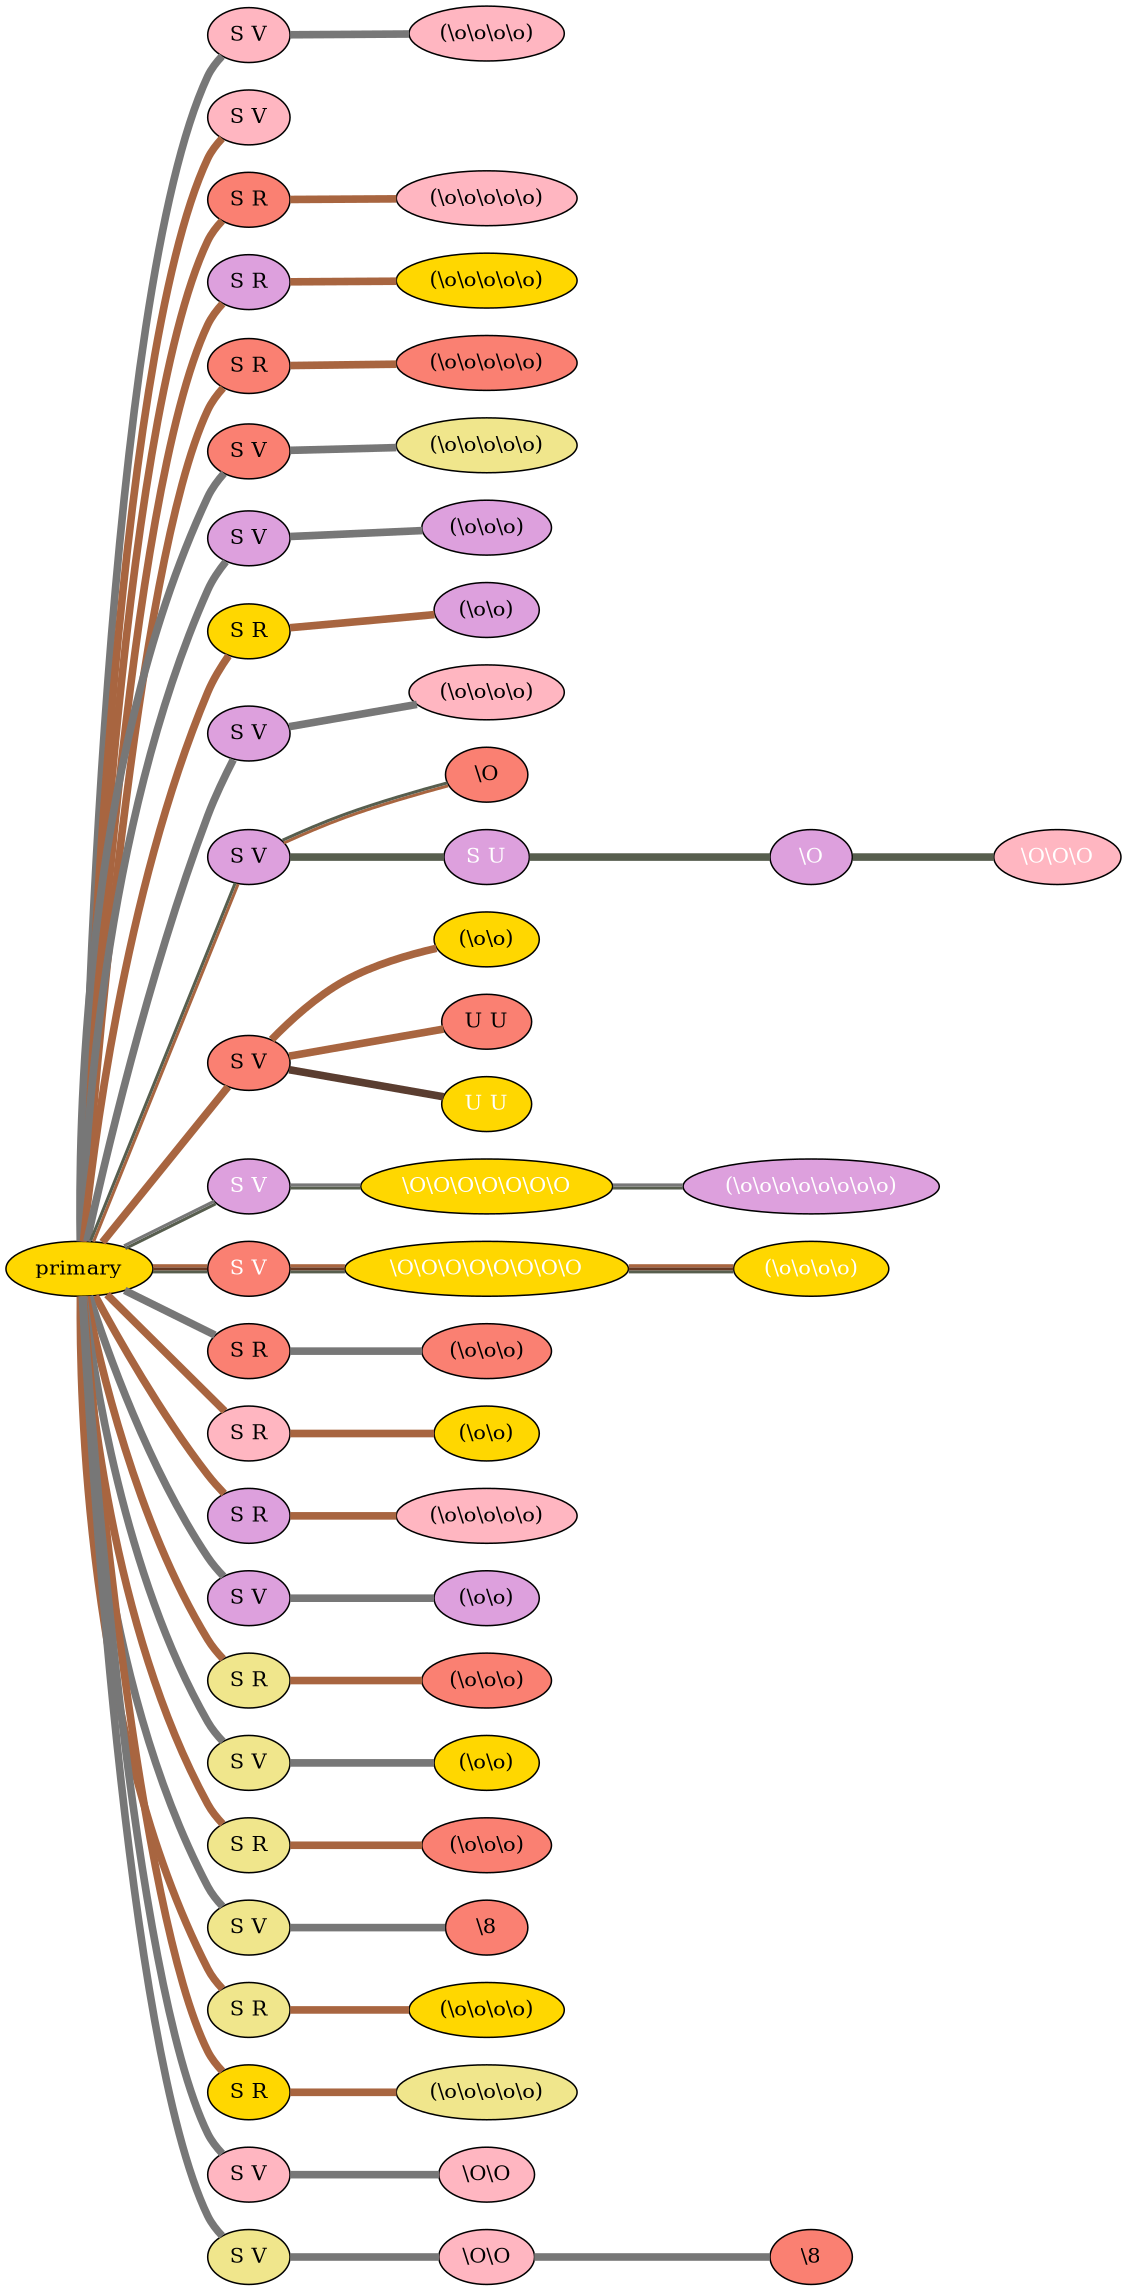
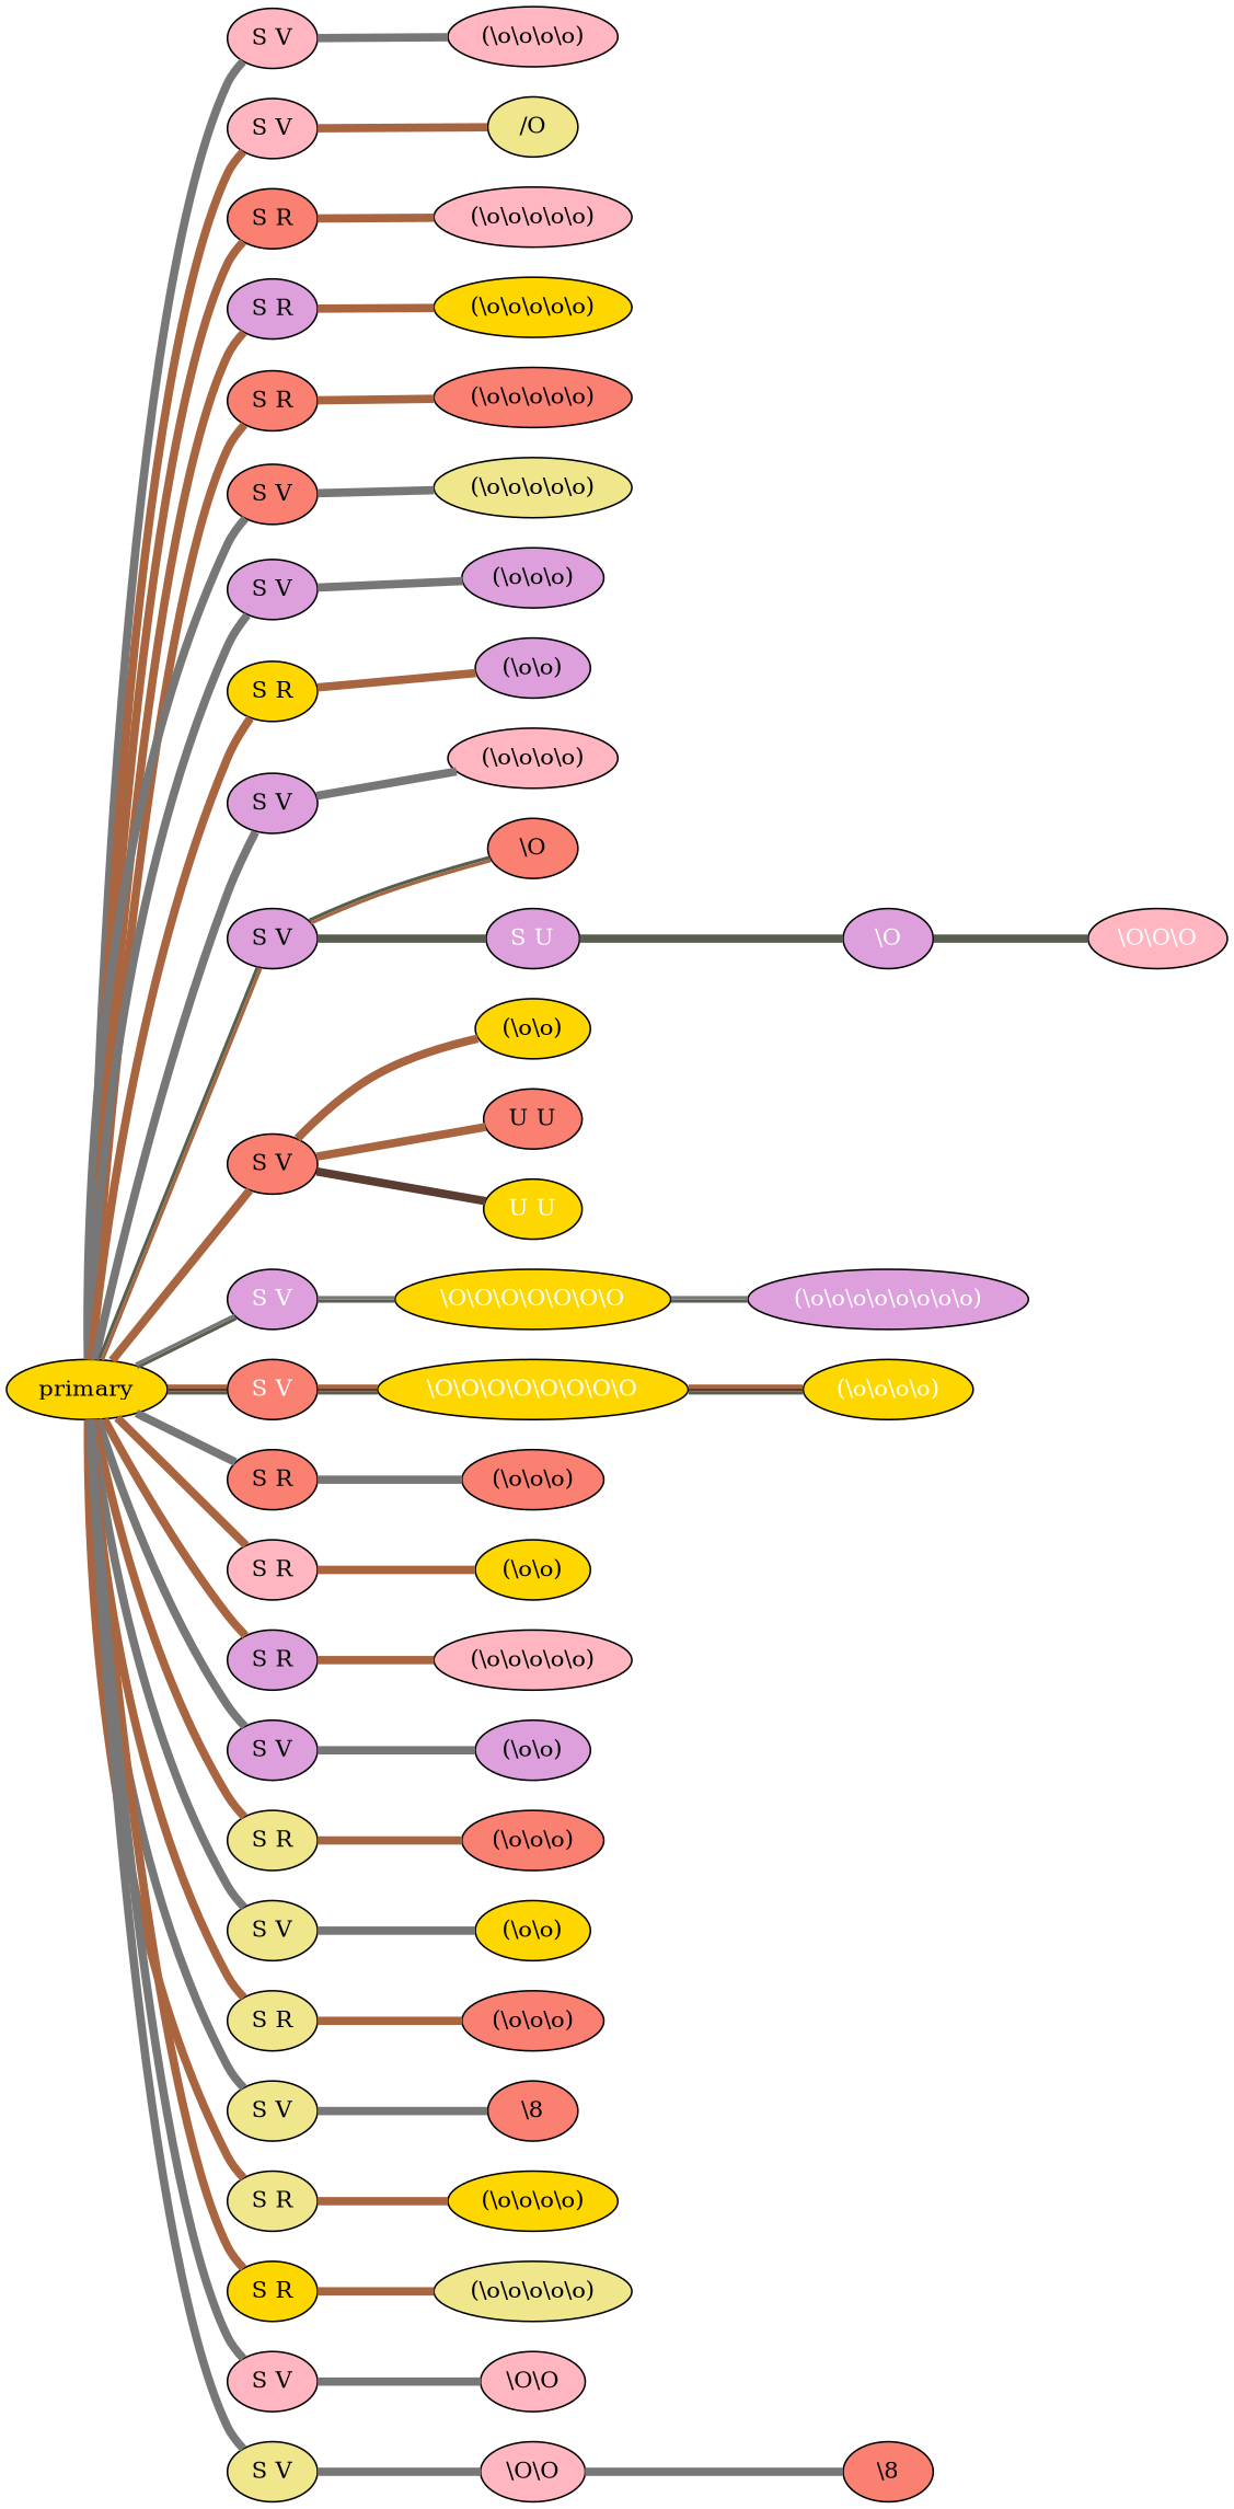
  graph {
    rankdir=LR
    node [fillcolor=salmon fontcolor="#000000" qtype=knot_node style=filled]
    edge [color="#A86540" penwidth=5 qtype=knot_link style=bold]
    n1 [fillcolor=lightpink label="S V" pendant_attach=V pendant_colors="#777777" pendant_length=36.0 pendant_ply=S qtype=pendant_node]
    n2 [fillcolor=lightpink knot_position=16.0 knot_spin=Z knot_type=L knot_value=4 label="(\\o\\o\\o\\o)"]
    primary [fillcolor=gold fontcolor="" qtype=""]
    n4 [fillcolor=lightpink label="S V" pendant_attach=V pendant_colors="#A86540" pendant_length=25.5 pendant_ply=S qtype=pendant_node]
    n5 [label="S R" pendant_attach=R pendant_colors="#A86540" pendant_length=23.0 pendant_ply=S qtype=pendant_node]
    n6 [fillcolor=plum label="S R" pendant_attach=R pendant_colors="#A86540" pendant_length=24.0 pendant_ply=S qtype=pendant_node]
    n7 [label="S R" pendant_attach=R pendant_colors="#A86540" pendant_length=22.5 pendant_ply=S qtype=pendant_node]
    n8 [label="S V" pendant_attach=V pendant_colors="#777777" pendant_length=19.0 pendant_ply=S qtype=pendant_node]
    n9 [fillcolor=plum label="S V" pendant_attach=V pendant_colors="#777777" pendant_length=20.0 pendant_ply=S qtype=pendant_node]
    n10 [fillcolor=gold label="S R" pendant_attach=R pendant_colors="#A86540" pendant_length=22.0 pendant_ply=S qtype=pendant_node]
    n11 [fillcolor=plum label="S V" pendant_attach=V pendant_colors="#777777" pendant_length=22.5 pendant_ply=S qtype=pendant_node]
    n12 [fillcolor=plum label="S V" pendant_attach=V pendant_colors="#A86540:#575E4E" pendant_length=28.5 pendant_ply=S qtype=pendant_node]
    n13 [label="S V" pendant_attach=V pendant_colors="#A86540" pendant_length=45.5 pendant_ply=S qtype=pendant_node]
    n14 [fillcolor=plum fontcolor="#ffffff" label="S V" pendant_attach=V pendant_colors="#575E4E:#777777" pendant_length=40.0 pendant_ply=S qtype=pendant_node]
    n15 [fontcolor="#ffffff" label="S V" pendant_attach=V pendant_colors="#575E4E:#673923:#A86540" pendant_length=30.0 pendant_ply=S qtype=pendant_node]
    n16 [label="S R" pendant_attach=R pendant_colors="#777777" pendant_length=40.0 pendant_ply=S qtype=pendant_node]
    n17 [fillcolor=lightpink label="S R" pendant_attach=R pendant_colors="#A86540" pendant_length=26.5 pendant_ply=S qtype=pendant_node]
    n18 [fillcolor=plum label="S R" pendant_attach=R pendant_colors="#A86540" pendant_length=18.5 pendant_ply=S qtype=pendant_node]
    n19 [fillcolor=plum label="S V" pendant_attach=V pendant_colors="#777777" pendant_length=23.0 pendant_ply=S qtype=pendant_node]
    n20 [fillcolor=khaki label="S R" pendant_attach=R pendant_colors="#A86540" pendant_length=21.0 pendant_ply=S qtype=pendant_node]
    n21 [fillcolor=khaki label="S V" pendant_attach=V pendant_colors="#777777" pendant_length=23.0 pendant_ply=S qtype=pendant_node]
    n22 [fillcolor=khaki label="S R" pendant_attach=R pendant_colors="#A86540" pendant_length=20.0 pendant_ply=S qtype=pendant_node]
    n23 [fillcolor=khaki label="S V" pendant_attach=V pendant_colors="#777777" pendant_length=22.5 pendant_ply=S qtype=pendant_node]
    n24 [fillcolor=khaki label="S R" pendant_attach=R pendant_colors="#A86540" pendant_length=20.0 pendant_ply=S qtype=pendant_node]
    n25 [fillcolor=gold label="S R" pendant_attach=R pendant_colors="#A86540" pendant_length=17.0 pendant_ply=S qtype=pendant_node]
    n26 [fillcolor=lightpink label="S V" pendant_attach=V pendant_colors="#777777" pendant_length=21.5 pendant_ply=S qtype=pendant_node]
    n27 [fillcolor=khaki label="S V" pendant_attach=V pendant_colors="#777777" pendant_length=20.0 pendant_ply=S qtype=pendant_node]
+   n28 [fillcolor=khaki knot_position=15.0 knot_spin=S knot_type=S knot_value=1 label="/O"]
    n29 [fillcolor=lightpink knot_position=10.5 knot_spin=Z knot_type=L knot_value=5 label="(\\o\\o\\o\\o\\o)"]
    n30 [fillcolor=gold knot_position=11.0 knot_spin=Z knot_type=L knot_value=5 label="(\\o\\o\\o\\o\\o)"]
    n31 [knot_position=11.5 knot_spin=Z knot_type=L knot_value=5 label="(\\o\\o\\o\\o\\o)"]
    n32 [fillcolor=khaki knot_position=12.0 knot_spin=Z knot_type=L knot_value=5 label="(\\o\\o\\o\\o\\o)"]
    n33 [fillcolor=plum knot_position=12.0 knot_spin=Z knot_type=L knot_value=3 label="(\\o\\o\\o)"]
    n34 [fillcolor=plum knot_position=12.5 knot_spin=Z knot_type=L knot_value=2 label="(\\o\\o)"]
    n35 [fillcolor=lightpink knot_position=11.5 knot_spin=Z knot_type=L knot_value=4 label="(\\o\\o\\o\\o)"]
    n36 [knot_position=1.5 knot_spin=Z knot_type=S knot_value=1 label="\\O"]
    n37 [fillcolor=plum fontcolor="#ffffff" label="S U" pendant_attach=U pendant_colors="#575E4E" pendant_length=8.5 pendant_ply=S qtype=pendant_node]
    n38 [fillcolor=plum fontcolor="#ffffff" knot_position=1.5 knot_spin=Z knot_type=S knot_value=1 label="\\O"]
    n39 [fillcolor=lightpink fontcolor="#ffffff" knot_position=5.5 knot_spin=Z knot_type=S knot_value=3 label="\\O\\O\\O"]
    n40 [fillcolor=gold knot_position=21.5 knot_spin=Z knot_type=L knot_value=2 label="(\\o\\o)"]
    n41 [label="U U" pendant_attach=U pendant_colors="#A86540" pendant_length=0.5 pendant_ply=U qtype=pendant_node]
    n42 [fillcolor=gold fontcolor="#ffffff" label="U U" pendant_attach=U pendant_colors="#5A3D30" pendant_length=0.5 pendant_ply=U qtype=pendant_node]
    n43 [fillcolor=gold fontcolor="#ffffff" knot_position=1.5 knot_spin=Z knot_type=S knot_value=7 label="\\O\\O\\O\\O\\O\\O\\O"]
    n44 [fillcolor=plum fontcolor="#ffffff" knot_position=10.0 knot_spin=Z knot_type=L knot_value=8 label="(\\o\\o\\o\\o\\o\\o\\o\\o)"]
    n45 [fillcolor=gold fontcolor="#ffffff" knot_position=1.5 knot_spin=Z knot_type=S knot_value=8 label="\\O\\O\\O\\O\\O\\O\\O\\O"]
    n46 [fillcolor=gold fontcolor="#ffffff" knot_position=9.5 knot_spin=Z knot_type=L knot_value=4 label="(\\o\\o\\o\\o)"]
    n47 [knot_position=14.0 knot_spin=Z knot_type=L knot_value=3 label="(\\o\\o\\o)"]
    n48 [fillcolor=gold knot_position=14.5 knot_spin=Z knot_type=L knot_value=2 label="(\\o\\o)"]
    n49 [fillcolor=lightpink knot_position=11.5 knot_spin=Z knot_type=L knot_value=5 label="(\\o\\o\\o\\o\\o)"]
    n50 [fillcolor=plum knot_position=13.0 knot_spin=Z knot_type=L knot_value=2 label="(\\o\\o)"]
    n51 [knot_position=13.0 knot_spin=Z knot_type=L knot_value=3 label="(\\o\\o\\o)"]
    n52 [fillcolor=gold knot_position=14.0 knot_spin=Z knot_type=L knot_value=2 label="(\\o\\o)"]
    n53 [knot_position=13.0 knot_spin=Z knot_type=L knot_value=3 label="(\\o\\o\\o)"]
    n54 [knot_position=11.0 knot_spin=Z knot_type=E knot_value=1 label="\\8"]
    n55 [fillcolor=gold knot_position=12.0 knot_spin=Z knot_type=L knot_value=4 label="(\\o\\o\\o\\o)"]
    n56 [fillcolor=khaki knot_position=12.0 knot_spin=Z knot_type=L knot_value=5 label="(\\o\\o\\o\\o\\o)"]
    n57 [fillcolor=lightpink knot_position=5.5 knot_spin=Z knot_type=S knot_value=2 label="\\O\\O"]
    n58 [fillcolor=lightpink knot_position=5.0 knot_spin=Z knot_type=S knot_value=2 label="\\O\\O"]
    n59 [knot_position=14.5 knot_spin=Z knot_type=E knot_value=1 label="\\8"]
    n1 -- n2 [color="#777777"]
    primary -- n1 [color="#777777" qtype=pendant_link style=solid]
    primary -- n4 [qtype=pendant_link style=solid]
    primary -- n5 [qtype=pendant_link style=solid]
    primary -- n6 [qtype=pendant_link]
    primary -- n7 [qtype=pendant_link]
    primary -- n8 [color="#777777" qtype=pendant_link]
    primary -- n9 [color="#777777" qtype=pendant_link style=solid]
    primary -- n10 [qtype=pendant_link]
    primary -- n11 [color="#777777" qtype=pendant_link]
    primary -- n12 [color="#A86540:#575E4E" penwidth=2 qtype=pendant_link]
    primary -- n13 [qtype=pendant_link]
    primary -- n14 [color="#575E4E:#777777" penwidth=2 qtype=pendant_link style=solid]
    primary -- n15 [color="#575E4E:#673923:#A86540" penwidth=2 qtype=pendant_link style=solid]
    primary -- n16 [color="#777777" qtype=pendant_link]
    primary -- n17 [qtype=pendant_link]
    primary -- n18 [qtype=pendant_link]
    primary -- n19 [color="#777777" qtype=pendant_link]
    primary -- n20 [qtype=pendant_link]
    primary -- n21 [color="#777777" qtype=pendant_link]
    primary -- n22 [qtype=pendant_link]
    primary -- n23 [color="#777777" qtype=pendant_link style=solid]
    primary -- n24 [qtype=pendant_link style=solid]
    primary -- n25 [qtype=pendant_link]
    primary -- n26 [color="#777777" qtype=pendant_link style=solid]
    primary -- n27 [color="#777777" qtype=pendant_link style=solid]
+   n4 -- n28
    n5 -- n29
    n6 -- n30 [style=solid]
    n7 -- n31
    n8 -- n32 [color="#777777"]
    n9 -- n33 [color="#777777"]
    n10 -- n34
    n11 -- n35 [color="#777777" style=solid]
    n12 -- n36 [color="#A86540:#575E4E" penwidth=2 style=solid]
    n12 -- n37 [color="#575E4E" qtype=pendant_link]
    n13 -- n40
    n13 -- n41 [qtype=pendant_link]
    n13 -- n42 [color="#5A3D30" qtype=pendant_link style=solid]
    n14 -- n43 [color="#575E4E:#777777" penwidth=2 style=solid]
    n15 -- n45 [color="#575E4E:#673923:#A86540" penwidth=2 style=solid]
    n16 -- n47 [color="#777777"]
    n17 -- n48
    n18 -- n49 [style=solid]
    n19 -- n50 [color="#777777"]
    n20 -- n51
    n21 -- n52 [color="#777777"]
    n22 -- n53 [style=solid]
    n23 -- n54 [color="#777777" style=solid]
    n24 -- n55
    n25 -- n56 [style=solid]
    n26 -- n57 [color="#777777"]
    n27 -- n58 [color="#777777" style=solid]
    n37 -- n38 [color="#575E4E" style=solid]
    n38 -- n39 [color="#575E4E"]
    n43 -- n44 [color="#575E4E:#777777" penwidth=2 style=solid]
    n45 -- n46 [color="#575E4E:#673923:#A86540" penwidth=2 style=solid]
    n58 -- n59 [color="#777777"]
  }
